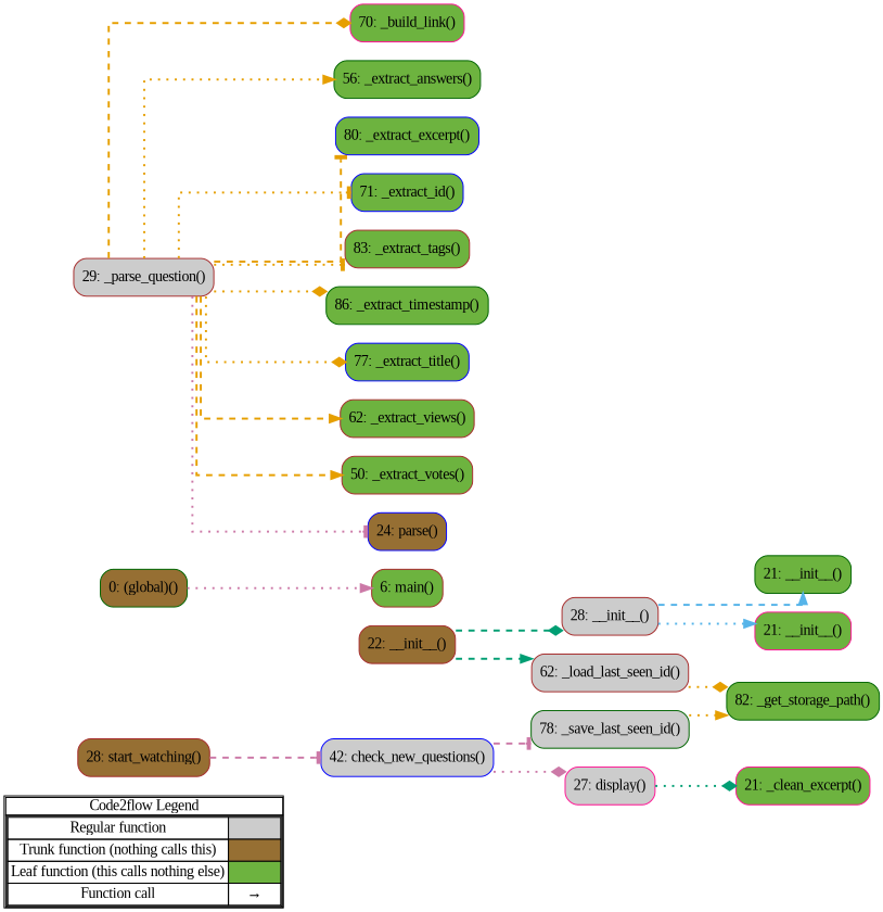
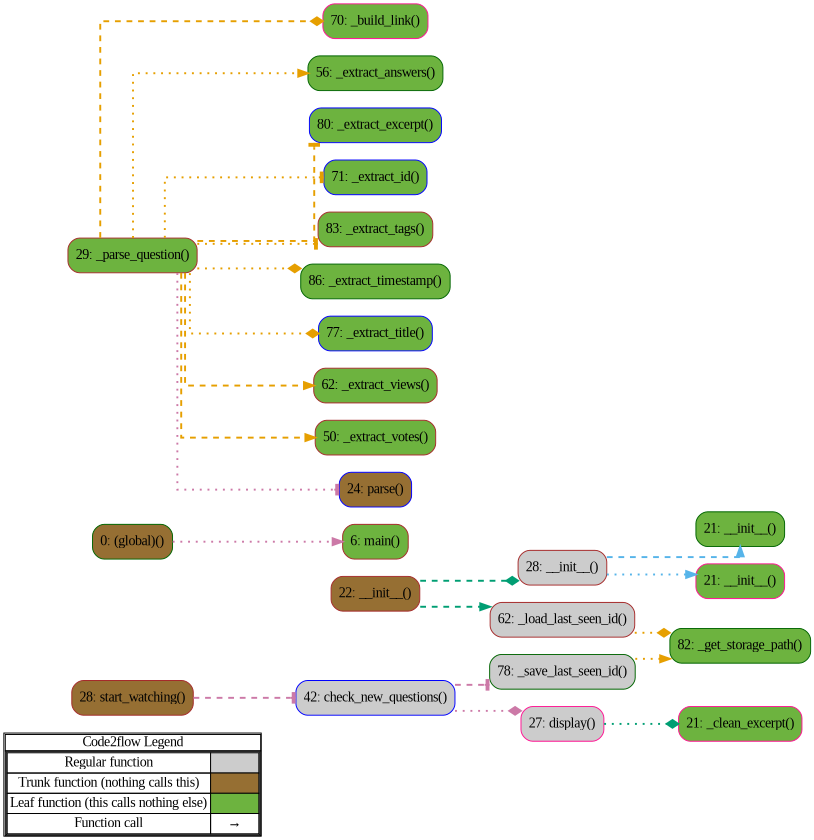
  digraph {
    concentrate=true
    fontname="Liberation Serif"
    rankdir=LR
    splines=ortho
    node [fontname="Liberation Serif" shape=rect color=brown fillcolor="#6db33f" style="rounded,filled"]
    edge [arrowhead=normal color="#E69F00" fontname="Liberation Serif" penwidth=2 style=dotted]
    n1 [label=<         <table cellspacing="0" cellpadding="0" border="1"><tr><td>Code2flow Legend</td></tr><tr><td>         <table cellspacing="0">         <tr><td>Regular function</td><td width="50px" bgcolor='#cccccc'></td></tr>         <tr><td>Trunk function (nothing calls this)</td><td bgcolor='#966F33'></td></tr>         <tr><td>Leaf function (this calls nothing else)</td><td bgcolor='#6db33f'></td></tr>         <tr><td>Function call</td><td><font color='black'>&#8594;</font></td></tr>         </table></td></tr></table>         > margin=0 shape=none color="" fillcolor="" style=""]
    n2 [color=deeppink label="21: _clean_excerpt()"]
    n3 [color=deeppink fillcolor="#cccccc" label="27: display()"]
    n4 [color=darkgreen label="21: __init__()"]
    n5 [color=darkgreen fillcolor="#966F33" label="0: (global)()"]
    n6 [label="6: main()"]
    n7 [color=deeppink label="21: __init__()"]
    n8 [color=deeppink label="70: _build_link()"]
    n9 [color=darkgreen label="56: _extract_answers()"]
    n10 [color=blue label="80: _extract_excerpt()"]
    n11 [color=blue label="71: _extract_id()"]
    n12 [label="83: _extract_tags()"]
    n13 [color=darkgreen label="86: _extract_timestamp()"]
    n14 [color=blue label="77: _extract_title()"]
    n15 [label="62: _extract_views()"]
    n16 [label="50: _extract_votes()"]
-   n17 [fillcolor="#cccccc" label="29: _parse_question()"]
+   n17 [label="29: _parse_question()"]
    n18 [color=blue fillcolor="#966F33" label="24: parse()"]
    n19 [fillcolor="#cccccc" label="28: __init__()"]
    n20 [fillcolor="#966F33" label="22: __init__()"]
    n21 [color=darkgreen label="82: _get_storage_path()"]
    n22 [fillcolor="#cccccc" label="62: _load_last_seen_id()"]
    n23 [color=darkgreen fillcolor="#cccccc" label="78: _save_last_seen_id()"]
    n24 [color=blue fillcolor="#cccccc" label="42: check_new_questions()"]
    n25 [fillcolor="#966F33" label="28: start_watching()"]
    subgraph sub_1 {
      label=legend
      rank=min
      n1
    }
    subgraph sub_2 {
      label="File: display"
      style=dotted
      subgraph sub_3 {
        label="Class: QuestionDisplay"
        style=dotted
        n2
        n3
      }
    }
    subgraph sub_4 {
      label="File: fetcher"
      style=dotted
      subgraph sub_5 {
        label="Class: Fetcher_Strategy"
        style=dotted
        n4
      }
    }
    subgraph sub_6 {
      label="File: main"
      style=dotted
      n5
      n6
    }
    subgraph sub_7 {
      label="File: parser"
      style=dotted
      subgraph sub_8 {
        label="Class: QuestionParser_Template_Method"
        style=dotted
        n7
        n8
        n9
        n10
        n11
        n12
        n13
        n14
        n15
        n16
        n17
        n18
      }
    }
    subgraph sub_9 {
      label="File: scraper"
      style=dotted
      subgraph sub_10 {
        label="Class: StackOverflowScraper_Facade"
        style=dotted
        n19
      }
    }
    subgraph sub_11 {
      label="File: watcher"
      style=dotted
      subgraph sub_12 {
        label="Class: QuestionWatcher_Observer"
        style=dotted
        n20
        n21
        n22
        n23
        n24
        n25
      }
    }
    n3 -> n2 [arrowhead=diamond color="#009E73"]
    n5 -> n6 [color="#CC79A7"]
    n17 -> n8 [arrowhead=diamond style=dashed]
    n17 -> n9
    n17 -> n10 [arrowhead=tee style=dashed]
    n17 -> n11 [arrowhead=tee]
    n17 -> n12 [arrowhead=tee]
    n17 -> n13 [arrowhead=diamond]
    n17 -> n14 [arrowhead=diamond]
    n17 -> n15 [style=dashed]
    n17 -> n16 [style=dashed]
    n17 -> n18 [arrowhead=tee color="#CC79A7"]
    n19 -> n4 [color="#56B4E9" style=dashed]
    n19 -> n7 [color="#56B4E9"]
    n20 -> n19 [arrowhead=diamond color="#009E73" style=dashed]
    n20 -> n22 [color="#009E73" style=dashed]
    n22 -> n21 [arrowhead=diamond]
    n23 -> n21
    n24 -> n3 [arrowhead=diamond color="#CC79A7"]
    n24 -> n23 [arrowhead=tee color="#CC79A7" style=dashed]
    n25 -> n24 [arrowhead=tee color="#CC79A7" style=dashed]
  }
